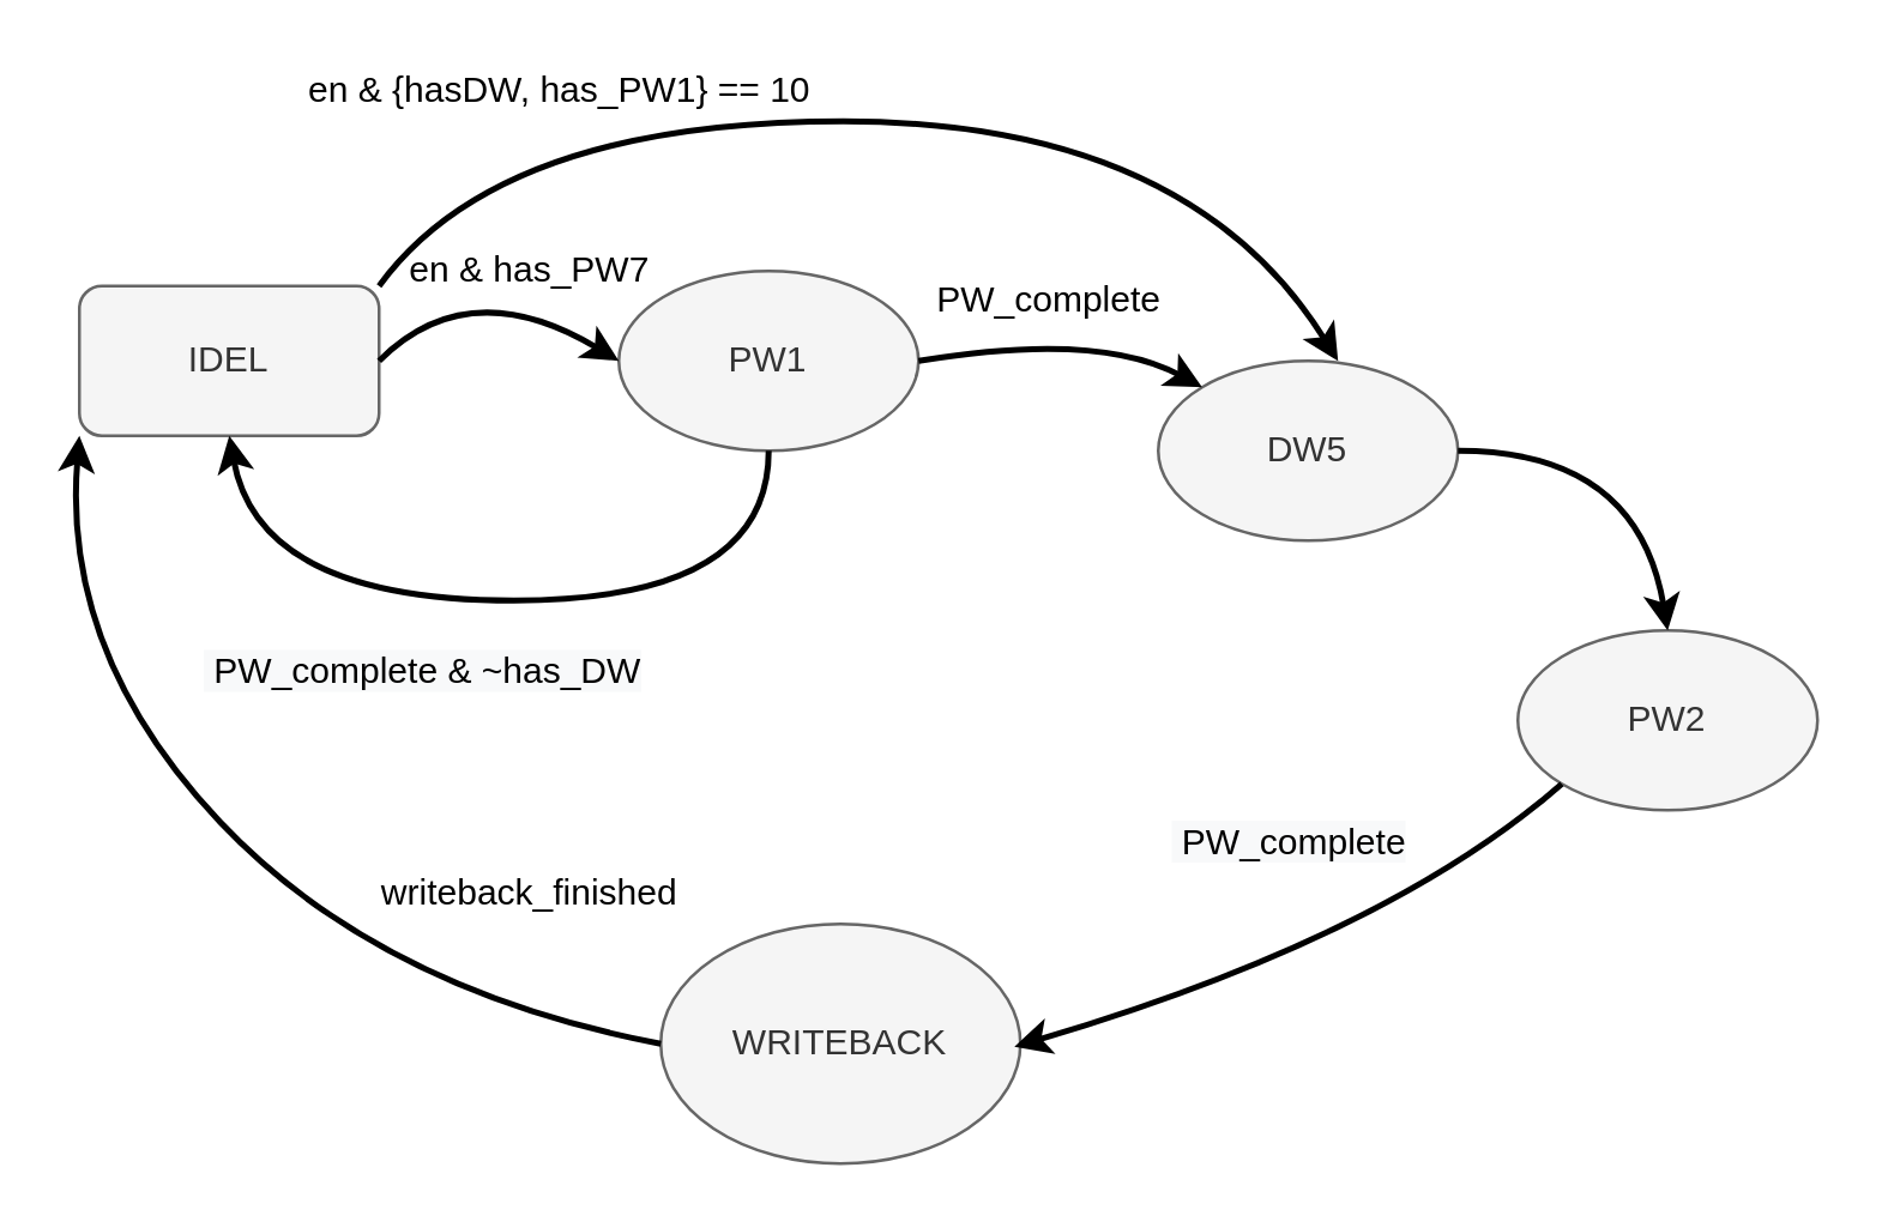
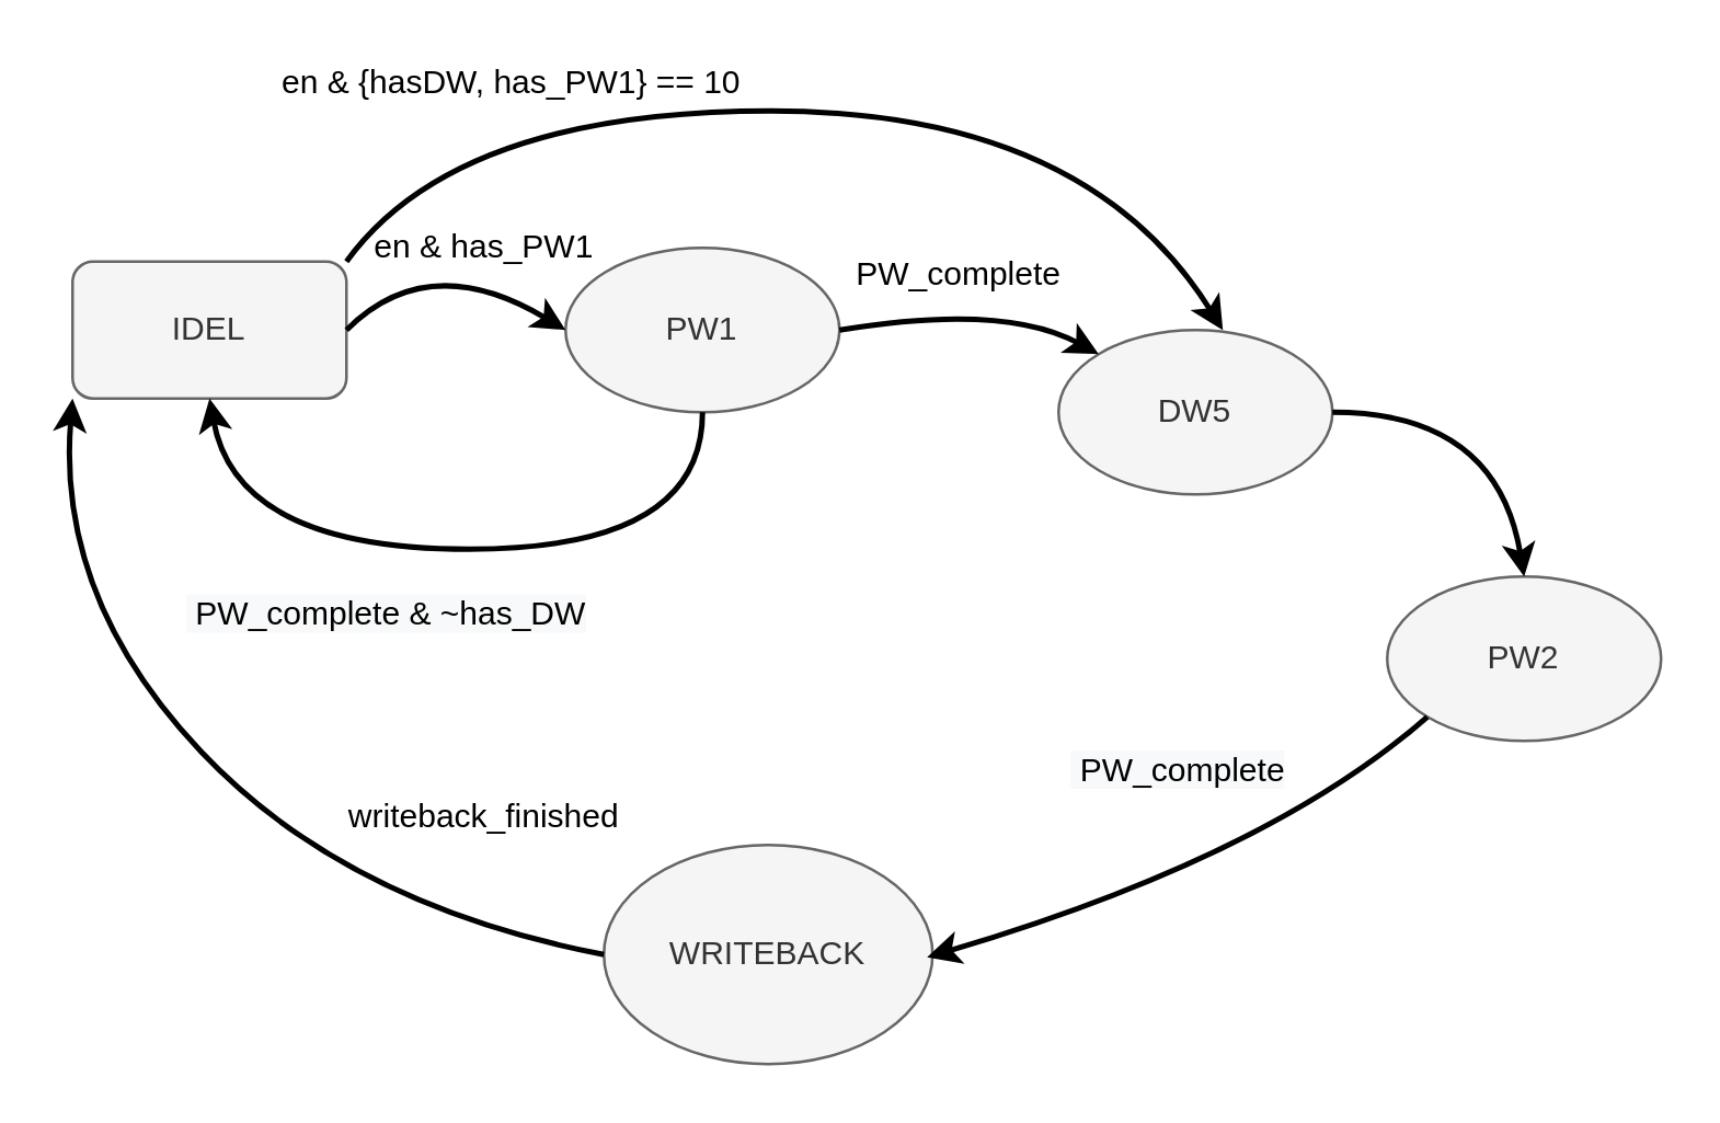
  <mxCell id="0" />
  <mxCell id="1" parent="0" />
  <mxCell id="2" value="IDEL" style="whiteSpace=wrap;html=1;fillColor=#f5f5f5;strokeColor=#666666;fontColor=#333333;rounded=1;" vertex="1" parent="1"><mxGeometry x="26" y="95" width="100" height="50" as="geometry" /></mxCell>
  <mxCell id="3" value="PW1" style="ellipse;whiteSpace=wrap;html=1;fillColor=#f5f5f5;strokeColor=#666666;fontColor=#333333;" vertex="1" parent="1"><mxGeometry x="206" y="90" width="100" height="60" as="geometry" /></mxCell>
  <mxCell id="4" value="DW5" style="ellipse;whiteSpace=wrap;html=1;fillColor=#f5f5f5;strokeColor=#666666;fontColor=#333333;" vertex="1" parent="1"><mxGeometry x="386" y="120" width="100" height="60" as="geometry" /></mxCell>
  <mxCell id="5" value="PW2" style="ellipse;whiteSpace=wrap;html=1;fillColor=#f5f5f5;strokeColor=#666666;fontColor=#333333;" vertex="1" parent="1"><mxGeometry x="506" y="210" width="100" height="60" as="geometry" /></mxCell>
  <mxCell id="6" value="" style="curved=1;endArrow=classic;html=1;exitX=1;exitY=0.5;exitDx=0;exitDy=0;entryX=0;entryY=0.5;entryDx=0;entryDy=0;strokeWidth=2;" edge="1" parent="1" source="2" target="3"><mxGeometry width="50" height="50" relative="1" as="geometry"><mxPoint x="236" y="230" as="sourcePoint" /><mxPoint x="356" y="200" as="targetPoint" /><Array as="points"><mxPoint x="156" y="90" /></Array></mxGeometry></mxCell>
  <mxCell id="7" value="" style="curved=1;endArrow=classic;html=1;exitX=1;exitY=0.5;exitDx=0;exitDy=0;entryX=0;entryY=0;entryDx=0;entryDy=0;strokeWidth=2;" edge="1" parent="1" source="3" target="4"><mxGeometry width="50" height="50" relative="1" as="geometry"><mxPoint x="346" y="75" as="sourcePoint" /><mxPoint x="446" y="90" as="targetPoint" /><Array as="points"><mxPoint x="366" y="110" /></Array></mxGeometry></mxCell>
  <mxCell id="8" value="" style="curved=1;endArrow=classic;html=1;exitX=1;exitY=0.5;exitDx=0;exitDy=0;strokeWidth=2;" edge="1" parent="1" source="4"><mxGeometry width="50" height="50" relative="1" as="geometry"><mxPoint x="486" y="160" as="sourcePoint" /><mxPoint x="556" y="210" as="targetPoint" /><Array as="points"><mxPoint x="546" y="150" /></Array></mxGeometry></mxCell>
  <mxCell id="9" value="en &amp;amp; {hasDW, has_PW1} == 10" style="text;html=1;align=center;verticalAlign=middle;resizable=0;points=[];autosize=1;strokeColor=none;" vertex="1" parent="1"><mxGeometry x="96" y="20" width="180" height="20" as="geometry" /></mxCell>
  <mxCell id="10" value="" style="curved=1;endArrow=classic;html=1;exitX=1;exitY=0;exitDx=0;exitDy=0;strokeWidth=2;" edge="1" parent="1" source="2"><mxGeometry width="50" height="50" relative="1" as="geometry"><mxPoint x="146" y="60" as="sourcePoint" /><mxPoint x="446" y="120" as="targetPoint" /><Array as="points"><mxPoint x="166" y="40" /><mxPoint x="396" y="40" /></Array></mxGeometry></mxCell>
- <mxCell id="11" value="en &amp;amp; has_PW7" style="text;html=1;align=center;verticalAlign=middle;resizable=0;points=[];autosize=1;strokeColor=none;" vertex="1" parent="1"><mxGeometry x="126" y="80" width="100" height="20" as="geometry" /></mxCell>
+ <mxCell id="11" value="en &amp;amp; has_PW1" style="text;html=1;align=center;verticalAlign=middle;resizable=0;points=[];autosize=1;strokeColor=none;" vertex="1" parent="1"><mxGeometry x="126" y="80" width="100" height="20" as="geometry" /></mxCell>
  <mxCell id="12" value="PW_complete&amp;nbsp;" style="text;html=1;align=center;verticalAlign=middle;resizable=0;points=[];autosize=1;strokeColor=none;" vertex="1" parent="1"><mxGeometry x="306" y="90" width="90" height="20" as="geometry" /></mxCell>
  <mxCell id="13" value="&lt;span style=&quot;color: rgb(0 , 0 , 0) ; font-family: &amp;#34;helvetica&amp;#34; ; font-size: 12px ; font-style: normal ; font-weight: 400 ; letter-spacing: normal ; text-align: center ; text-indent: 0px ; text-transform: none ; word-spacing: 0px ; background-color: rgb(248 , 249 , 250) ; display: inline ; float: none&quot;&gt;&lt;span&gt;&amp;nbsp;PW_complete &amp;amp; ~&lt;/span&gt;has_DW&lt;/span&gt;" style="text;whiteSpace=wrap;html=1;" vertex="1" parent="1"><mxGeometry x="66" y="210" width="200" height="30" as="geometry" /></mxCell>
  <mxCell id="14" value="" style="curved=1;endArrow=classic;html=1;strokeWidth=2;exitX=0.5;exitY=1;exitDx=0;exitDy=0;entryX=0.5;entryY=1;entryDx=0;entryDy=0;" edge="1" parent="1" source="3" target="2"><mxGeometry width="50" height="50" relative="1" as="geometry"><mxPoint x="386" y="210" as="sourcePoint" /><mxPoint x="286" y="280" as="targetPoint" /><Array as="points"><mxPoint x="256" y="200" /><mxPoint x="86" y="200" /></Array></mxGeometry></mxCell>
  <mxCell id="15" value="&lt;span style=&quot;color: rgb(0 , 0 , 0) ; font-family: &amp;#34;helvetica&amp;#34; ; font-size: 12px ; font-style: normal ; font-weight: 400 ; letter-spacing: normal ; text-align: center ; text-indent: 0px ; text-transform: none ; word-spacing: 0px ; background-color: rgb(248 , 249 , 250) ; display: inline ; float: none&quot;&gt;&lt;span&gt;&amp;nbsp;PW_complete&lt;/span&gt;&lt;/span&gt;" style="text;whiteSpace=wrap;html=1;" vertex="1" parent="1"><mxGeometry x="389" y="267" width="200" height="30" as="geometry" /></mxCell>
  <mxCell id="16" value="WRITEBACK" style="ellipse;whiteSpace=wrap;html=1;fillColor=#f5f5f5;strokeColor=#666666;fontColor=#333333;" vertex="1" parent="1"><mxGeometry x="220" y="308" width="120" height="80" as="geometry" /></mxCell>
  <mxCell id="17" value="" style="curved=1;endArrow=classic;html=1;strokeWidth=2;exitX=0;exitY=1;exitDx=0;exitDy=0;" edge="1" parent="1" source="5"><mxGeometry width="50" height="50" relative="1" as="geometry"><mxPoint x="396" y="250" as="sourcePoint" /><mxPoint x="338" y="349" as="targetPoint" /><Array as="points"><mxPoint x="463" y="312" /></Array></mxGeometry></mxCell>
  <mxCell id="18" value="" style="curved=1;endArrow=classic;html=1;strokeWidth=2;exitX=0;exitY=0.5;exitDx=0;exitDy=0;entryX=0;entryY=1;entryDx=0;entryDy=0;" edge="1" parent="1" source="16" target="2"><mxGeometry width="50" height="50" relative="1" as="geometry"><mxPoint x="216.819" y="431.213" as="sourcePoint" /><mxPoint x="26" y="130" as="targetPoint" /><Array as="points"><mxPoint x="126" y="330" /><mxPoint x="20" y="218" /></Array></mxGeometry></mxCell>
  <mxCell id="19" value="writeback_finished" style="text;html=1;align=center;verticalAlign=middle;resizable=0;points=[];autosize=1;strokeColor=none;" vertex="1" parent="1"><mxGeometry x="121" y="288" width="110" height="20" as="geometry" /></mxCell>
